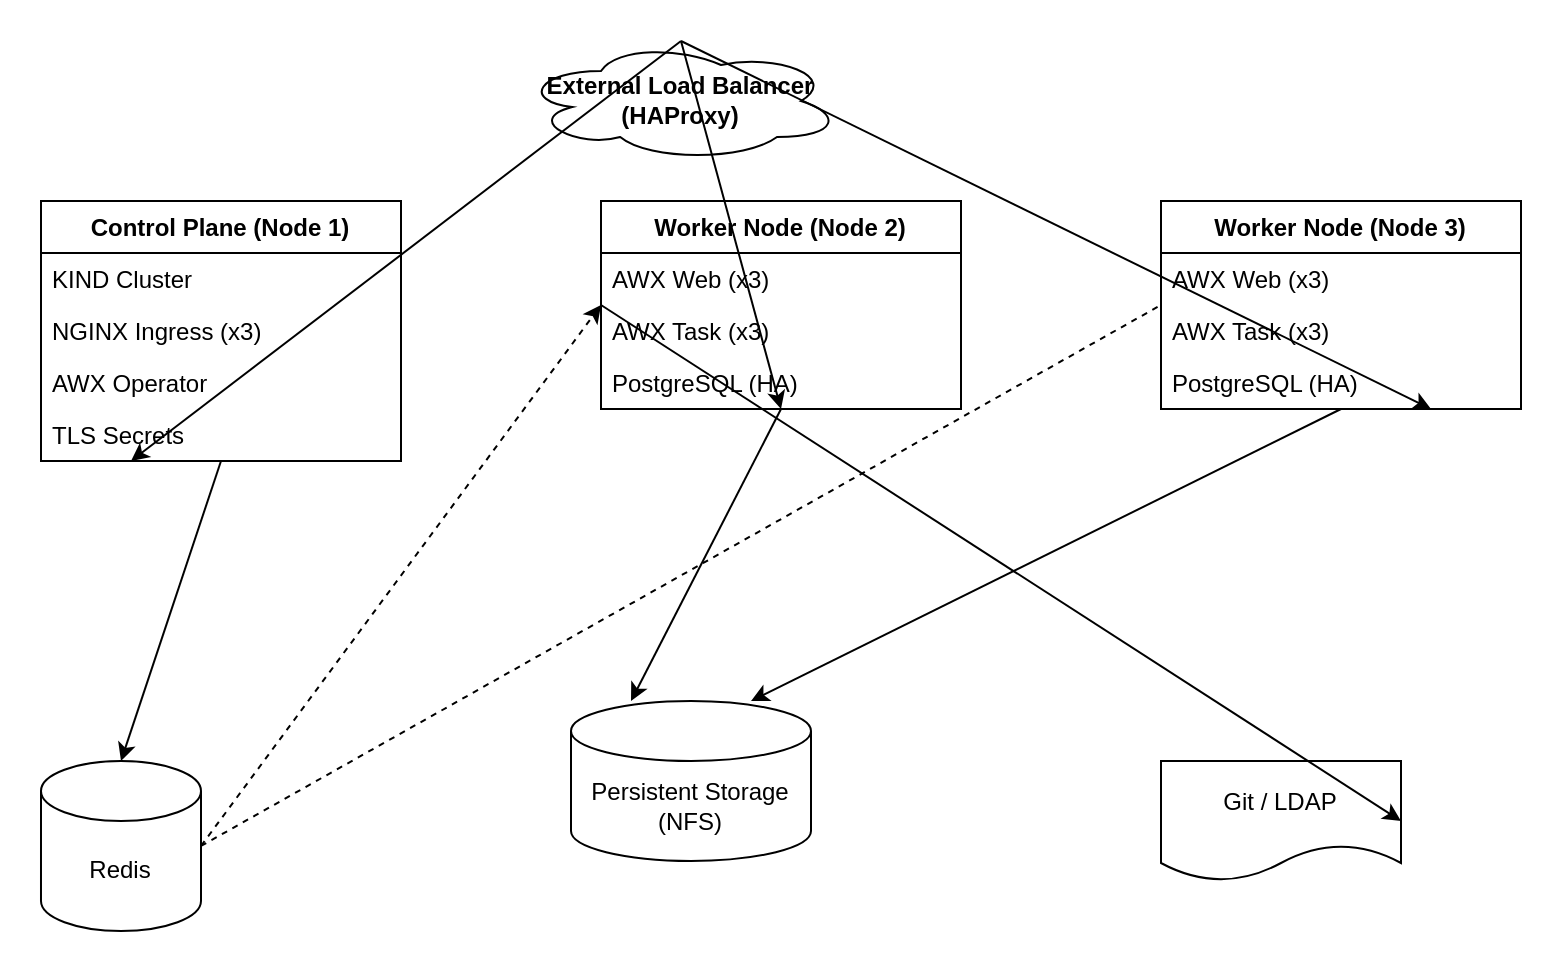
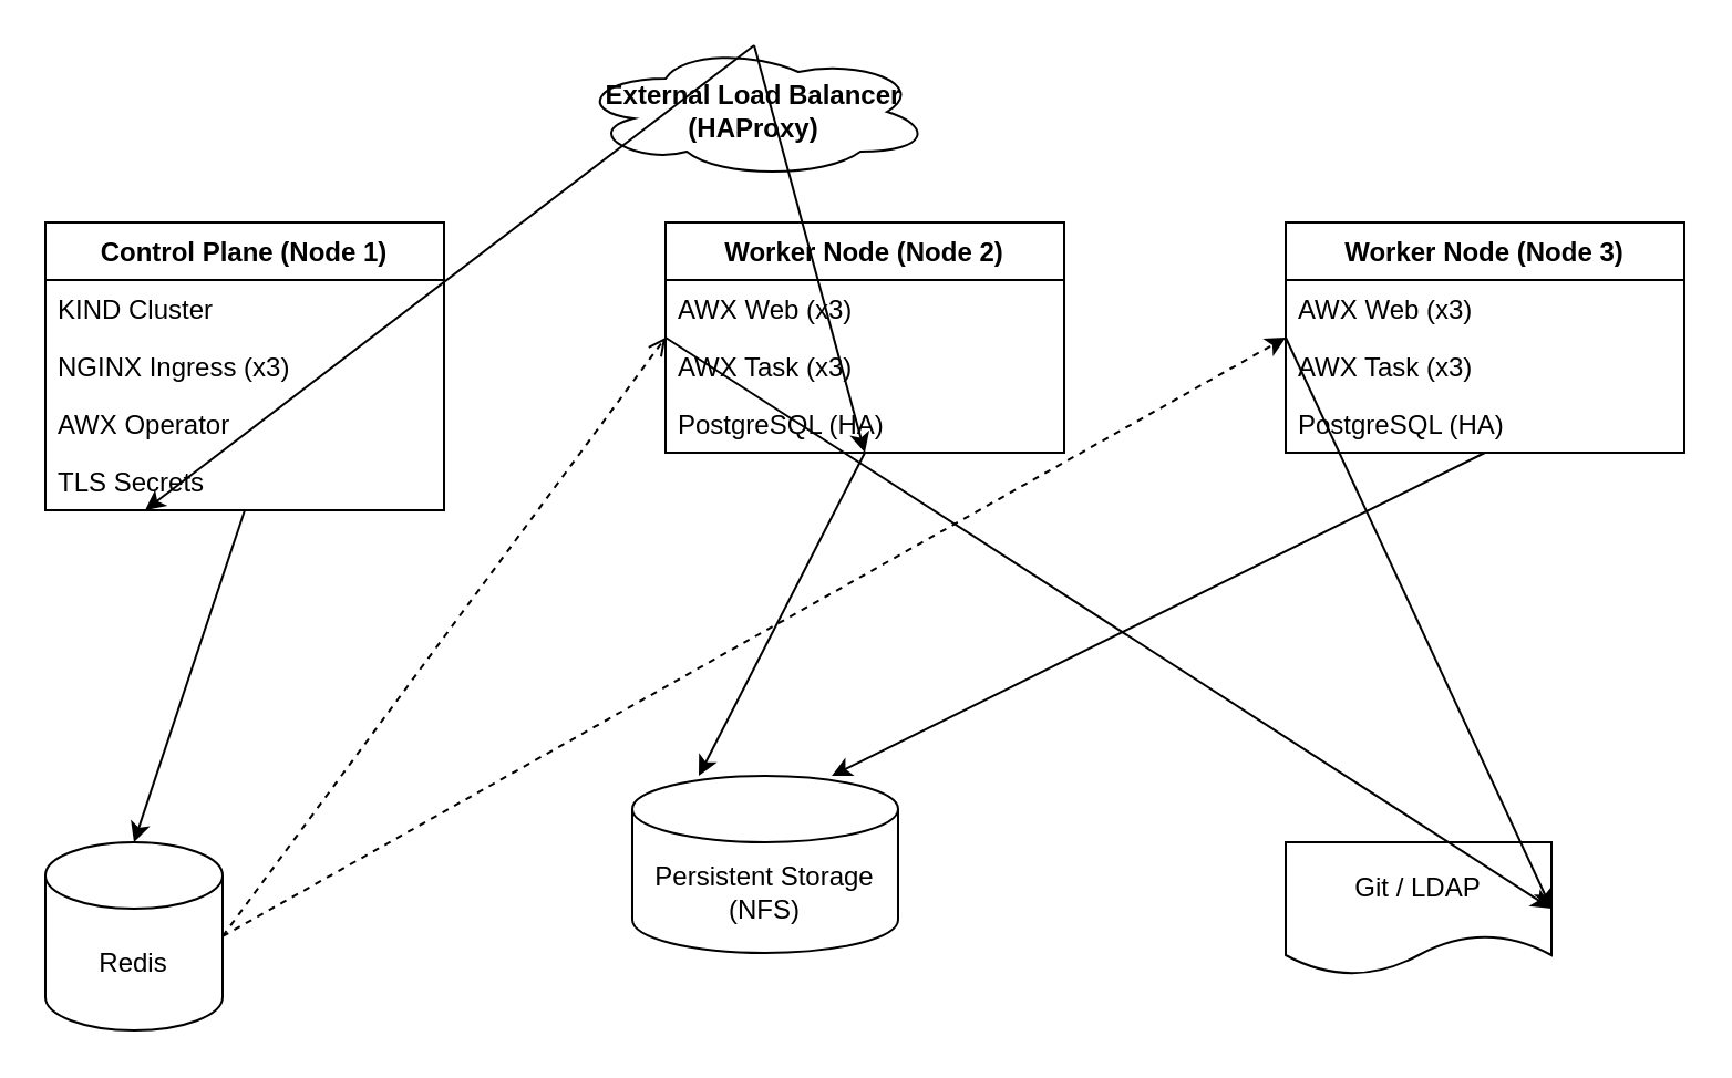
  <mxCell id="0" />
  <mxCell id="1" parent="0" />
  <mxCell id="2" value="Control Plane (Node 1)" style="swimlane;fontStyle=1;align=center;verticalAlign=top;childLayout=stackLayout;horizontal=1;startSize=26;horizontalStack=0;resizeParent=1;resizeParentMax=0;resizeLast=0;collapsible=1;marginBottom=0;" parent="1" vertex="1"><mxGeometry x="20" y="100" width="180" height="130" as="geometry" /></mxCell>
  <mxCell id="3" value="KIND Cluster" style="text;strokeColor=none;fillColor=none;align=left;verticalAlign=top;spacingLeft=4;spacingRight=4;overflow=hidden;rotatable=0;points=[[0,0.5],[1,0.5]];portConstraint=eastwest;" parent="2" vertex="1"><mxGeometry y="26" width="180" height="26" as="geometry" /></mxCell>
  <mxCell id="4" value="NGINX Ingress (x3)" style="text;strokeColor=none;fillColor=none;align=left;verticalAlign=top;spacingLeft=4;spacingRight=4;overflow=hidden;rotatable=0;points=[[0,0.5],[1,0.5]];portConstraint=eastwest;" parent="2" vertex="1"><mxGeometry y="52" width="180" height="26" as="geometry" /></mxCell>
  <mxCell id="5" value="AWX Operator" style="text;strokeColor=none;fillColor=none;align=left;verticalAlign=top;spacingLeft=4;spacingRight=4;overflow=hidden;rotatable=0;points=[[0,0.5],[1,0.5]];portConstraint=eastwest;" parent="2" vertex="1"><mxGeometry y="78" width="180" height="26" as="geometry" /></mxCell>
  <mxCell id="6" value="TLS Secrets" style="text;strokeColor=none;fillColor=none;align=left;verticalAlign=top;spacingLeft=4;spacingRight=4;overflow=hidden;rotatable=0;points=[[0,0.5],[1,0.5]];portConstraint=eastwest;" parent="2" vertex="1"><mxGeometry y="104" width="180" height="26" as="geometry" /></mxCell>
  <mxCell id="7" value="Worker Node (Node 2)" style="swimlane;fontStyle=1;align=center;verticalAlign=top;childLayout=stackLayout;horizontal=1;startSize=26;horizontalStack=0;resizeParent=1;resizeParentMax=0;resizeLast=0;collapsible=1;marginBottom=0;" parent="1" vertex="1"><mxGeometry x="300" y="100" width="180" height="104" as="geometry" /></mxCell>
  <mxCell id="8" value="AWX Web (x3)" style="text;strokeColor=none;fillColor=none;align=left;verticalAlign=top;spacingLeft=4;spacingRight=4;overflow=hidden;rotatable=0;points=[[0,0.5],[1,0.5]];portConstraint=eastwest;" parent="7" vertex="1"><mxGeometry y="26" width="180" height="26" as="geometry" /></mxCell>
  <mxCell id="9" value="AWX Task (x3)" style="text;strokeColor=none;fillColor=none;align=left;verticalAlign=top;spacingLeft=4;spacingRight=4;overflow=hidden;rotatable=0;points=[[0,0.5],[1,0.5]];portConstraint=eastwest;" parent="7" vertex="1"><mxGeometry y="52" width="180" height="26" as="geometry" /></mxCell>
  <mxCell id="10" value="PostgreSQL (HA)" style="text;strokeColor=none;fillColor=none;align=left;verticalAlign=top;spacingLeft=4;spacingRight=4;overflow=hidden;rotatable=0;points=[[0,0.5],[1,0.5]];portConstraint=eastwest;" parent="7" vertex="1"><mxGeometry y="78" width="180" height="26" as="geometry" /></mxCell>
  <mxCell id="11" value="Worker Node (Node 3)" style="swimlane;fontStyle=1;align=center;verticalAlign=top;childLayout=stackLayout;horizontal=1;startSize=26;horizontalStack=0;resizeParent=1;resizeParentMax=0;resizeLast=0;collapsible=1;marginBottom=0;" parent="1" vertex="1"><mxGeometry x="580" y="100" width="180" height="104" as="geometry" /></mxCell>
  <mxCell id="12" value="AWX Web (x3)" style="text;strokeColor=none;fillColor=none;align=left;verticalAlign=top;spacingLeft=4;spacingRight=4;overflow=hidden;rotatable=0;points=[[0,0.5],[1,0.5]];portConstraint=eastwest;" parent="11" vertex="1"><mxGeometry y="26" width="180" height="26" as="geometry" /></mxCell>
  <mxCell id="13" value="AWX Task (x3)" style="text;strokeColor=none;fillColor=none;align=left;verticalAlign=top;spacingLeft=4;spacingRight=4;overflow=hidden;rotatable=0;points=[[0,0.5],[1,0.5]];portConstraint=eastwest;" parent="11" vertex="1"><mxGeometry y="52" width="180" height="26" as="geometry" /></mxCell>
  <mxCell id="14" value="PostgreSQL (HA)" style="text;strokeColor=none;fillColor=none;align=left;verticalAlign=top;spacingLeft=4;spacingRight=4;overflow=hidden;rotatable=0;points=[[0,0.5],[1,0.5]];portConstraint=eastwest;" parent="11" vertex="1"><mxGeometry y="78" width="180" height="26" as="geometry" /></mxCell>
  <mxCell id="15" value="External Load Balancer (HAProxy)" style="shape=cloud;fontStyle=1;perimeter=ellipsePerimeter;whiteSpace=wrap;html=1;" parent="1" vertex="1"><mxGeometry x="260" y="20" width="160" height="60" as="geometry" /></mxCell>
  <mxCell id="16" value="Persistent Storage (NFS)" style="shape=cylinder3;whiteSpace=wrap;html=1;boundedLbl=1;backgroundOutline=1;size=15;" parent="1" vertex="1"><mxGeometry x="285" y="350" width="120" height="80" as="geometry" /></mxCell>
  <mxCell id="17" value="Git / LDAP" style="shape=document;whiteSpace=wrap;html=1;boundedLbl=1;" parent="1" vertex="1"><mxGeometry x="580" y="380" width="120" height="60" as="geometry" /></mxCell>
  <mxCell id="18" value="" style="endArrow=classic;html=1;exitX=0.5;exitY=0;exitDx=0;exitDy=0;entryX=0.25;entryY=1;entryDx=0;entryDy=0;" parent="1" source="15" target="2" edge="1"><mxGeometry width="50" height="50" relative="1" as="geometry"><mxPoint x="340" y="100" as="sourcePoint" /><mxPoint x="390" y="50" as="targetPoint" /></mxGeometry></mxCell>
  <mxCell id="19" value="" style="endArrow=classic;html=1;exitX=0.5;exitY=0;exitDx=0;exitDy=0;entryX=0.5;entryY=1;entryDx=0;entryDy=0;" parent="1" source="15" target="7" edge="1"><mxGeometry width="50" height="50" relative="1" as="geometry"><mxPoint x="340" y="100" as="sourcePoint" /><mxPoint x="390" y="50" as="targetPoint" /></mxGeometry></mxCell>
- <mxCell id="20" value="" style="endArrow=classic;html=1;exitX=0.5;exitY=0;exitDx=0;exitDy=0;entryX=0.75;entryY=1;entryDx=0;entryDy=0;" parent="1" source="15" target="11" edge="1"><mxGeometry width="50" height="50" relative="1" as="geometry"><mxPoint x="340" y="100" as="sourcePoint" /><mxPoint x="390" y="50" as="targetPoint" /></mxGeometry></mxCell>
  <mxCell id="21" value="" style="endArrow=classic;html=1;exitX=0.5;exitY=1;exitDx=0;exitDy=0;entryX=0.25;entryY=0;entryDx=0;entryDy=0;" parent="1" source="7" target="16" edge="1"><mxGeometry width="50" height="50" relative="1" as="geometry"><mxPoint x="390" y="360" as="sourcePoint" /><mxPoint x="440" y="310" as="targetPoint" /></mxGeometry></mxCell>
  <mxCell id="22" value="" style="endArrow=classic;html=1;exitX=0.5;exitY=1;exitDx=0;exitDy=0;entryX=0.75;entryY=0;entryDx=0;entryDy=0;" parent="1" source="11" target="16" edge="1"><mxGeometry width="50" height="50" relative="1" as="geometry"><mxPoint x="670" y="360" as="sourcePoint" /><mxPoint x="720" y="310" as="targetPoint" /></mxGeometry></mxCell>
  <mxCell id="23" value="" style="endArrow=classic;html=1;exitX=0;exitY=0.5;exitDx=0;exitDy=0;entryX=1;entryY=0.5;entryDx=0;entryDy=0;" parent="1" source="7" target="17" edge="1"><mxGeometry width="50" height="50" relative="1" as="geometry"><mxPoint x="480" y="230" as="sourcePoint" /><mxPoint x="530" y="180" as="targetPoint" /></mxGeometry></mxCell>
+ <mxCell id="24" value="" style="endArrow=classic;html=1;exitX=0;exitY=0.5;exitDx=0;exitDy=0;entryX=1;entryY=0.5;entryDx=0;entryDy=0;" parent="1" source="11" target="17" edge="1"><mxGeometry width="50" height="50" relative="1" as="geometry"><mxPoint x="760" y="230" as="sourcePoint" /><mxPoint x="810" y="180" as="targetPoint" /></mxGeometry></mxCell>
  <mxCell id="25" value="Redis" style="shape=cylinder3;whiteSpace=wrap;html=1;boundedLbl=1;backgroundOutline=1;size=15;" parent="1" vertex="1"><mxGeometry x="20" y="380" width="80" height="85" as="geometry" /></mxCell>
  <mxCell id="26" value="" style="endArrow=classic;html=1;exitX=0.5;exitY=1;exitDx=0;exitDy=0;entryX=0.5;entryY=0;entryDx=0;entryDy=0;" parent="1" source="2" target="25" edge="1"><mxGeometry width="50" height="50" relative="1" as="geometry"><mxPoint x="110" y="360" as="sourcePoint" /><mxPoint x="160" y="310" as="targetPoint" /></mxGeometry></mxCell>
- <mxCell id="27" value="" style="endArrow=classic;html=1;exitX=1;exitY=0.5;exitDx=0;exitDy=0;entryX=0;entryY=0.5;entryDx=0;entryDy=0;dashed=1;" parent="1" source="25" target="7" edge="1"><mxGeometry width="50" height="50" relative="1" as="geometry"><mxPoint x="100" y="410" as="sourcePoint" /><mxPoint x="150" y="360" as="targetPoint" /></mxGeometry></mxCell>
- <mxCell id="28" value="" style="endArrow=none;html=1;exitX=1;exitY=0.5;exitDx=0;exitDy=0;entryX=0;entryY=0.5;entryDx=0;entryDy=0;dashed=1;" parent="1" source="25" target="11" edge="1"><mxGeometry width="50" height="50" relative="1" as="geometry"><mxPoint x="100" y="410" as="sourcePoint" /><mxPoint x="150" y="360" as="targetPoint" /></mxGeometry></mxCell>
+ <mxCell id="27" value="" style="endArrow=open;html=1;exitX=1;exitY=0.5;exitDx=0;exitDy=0;entryX=0;entryY=0.5;entryDx=0;entryDy=0;dashed=1;" parent="1" source="25" target="7" edge="1"><mxGeometry width="50" height="50" relative="1" as="geometry"><mxPoint x="100" y="410" as="sourcePoint" /><mxPoint x="150" y="360" as="targetPoint" /></mxGeometry></mxCell>
+ <mxCell id="28" value="" style="endArrow=classic;html=1;exitX=1;exitY=0.5;exitDx=0;exitDy=0;entryX=0;entryY=0.5;entryDx=0;entryDy=0;dashed=1;" parent="1" source="25" target="11" edge="1"><mxGeometry width="50" height="50" relative="1" as="geometry"><mxPoint x="100" y="410" as="sourcePoint" /><mxPoint x="150" y="360" as="targetPoint" /></mxGeometry></mxCell>
